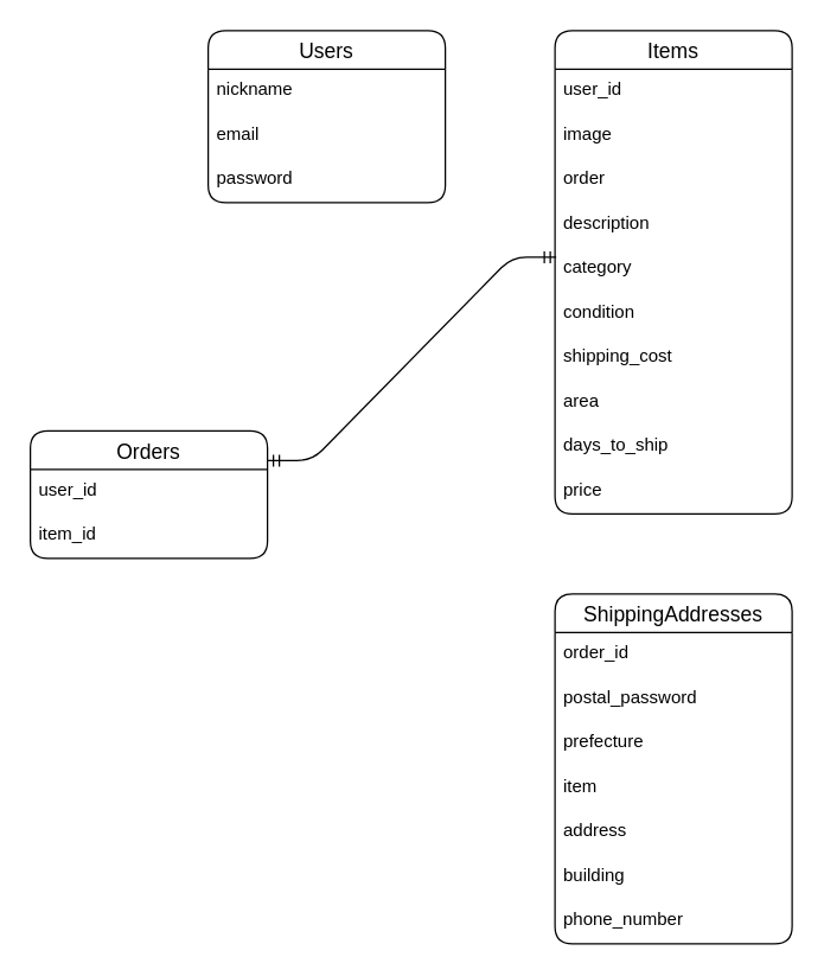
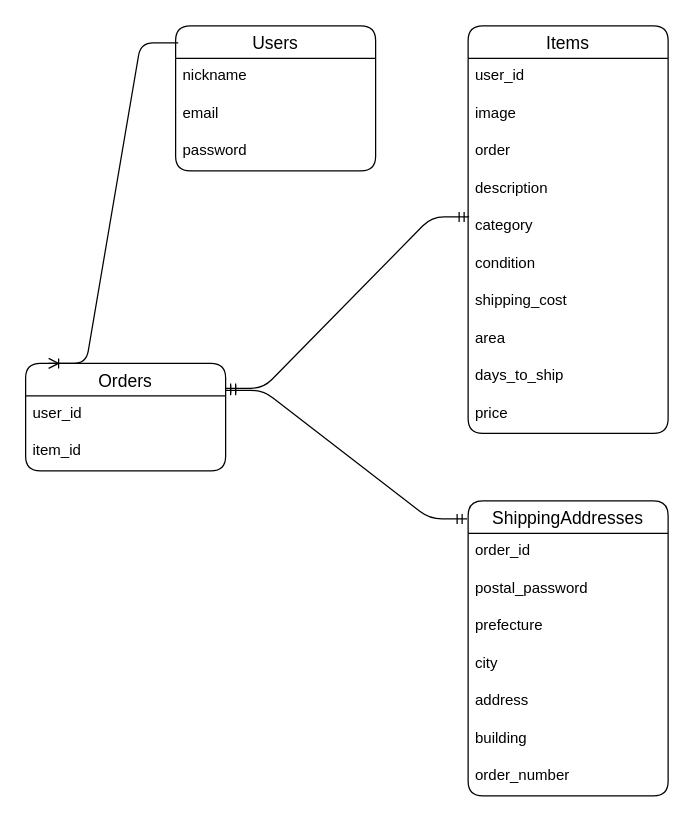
  <mxCell id="0" />
  <mxCell id="1" parent="0" />
  <mxCell id="2" value="Users" style="swimlane;fontStyle=0;childLayout=stackLayout;horizontal=1;startSize=26;horizontalStack=0;resizeParent=1;resizeParentMax=0;resizeLast=0;collapsible=1;marginBottom=0;align=center;fontSize=14;rounded=1;" vertex="1" parent="1"><mxGeometry x="140" y="20" width="160" height="116" as="geometry" /></mxCell>
  <mxCell id="3" value="nickname" style="text;strokeColor=none;fillColor=none;spacingLeft=4;spacingRight=4;overflow=hidden;rotatable=0;points=[[0,0.5],[1,0.5]];portConstraint=eastwest;fontSize=12;rounded=1;" vertex="1" parent="2"><mxGeometry y="26" width="160" height="30" as="geometry" /></mxCell>
  <mxCell id="4" value="email" style="text;strokeColor=none;fillColor=none;spacingLeft=4;spacingRight=4;overflow=hidden;rotatable=0;points=[[0,0.5],[1,0.5]];portConstraint=eastwest;fontSize=12;rounded=1;" vertex="1" parent="2"><mxGeometry y="56" width="160" height="30" as="geometry" /></mxCell>
  <mxCell id="5" value="password" style="text;strokeColor=none;fillColor=none;spacingLeft=4;spacingRight=4;overflow=hidden;rotatable=0;points=[[0,0.5],[1,0.5]];portConstraint=eastwest;fontSize=12;rounded=1;" vertex="1" parent="2"><mxGeometry y="86" width="160" height="30" as="geometry" /></mxCell>
  <mxCell id="6" value="Items" style="swimlane;fontStyle=0;childLayout=stackLayout;horizontal=1;startSize=26;horizontalStack=0;resizeParent=1;resizeParentMax=0;resizeLast=0;collapsible=1;marginBottom=0;align=center;fontSize=14;rounded=1;" vertex="1" parent="1"><mxGeometry x="374" y="20" width="160" height="326" as="geometry" /></mxCell>
  <mxCell id="7" value="user_id" style="text;strokeColor=none;fillColor=none;spacingLeft=4;spacingRight=4;overflow=hidden;rotatable=0;points=[[0,0.5],[1,0.5]];portConstraint=eastwest;fontSize=12;rounded=1;" vertex="1" parent="6"><mxGeometry y="26" width="160" height="30" as="geometry" /></mxCell>
  <mxCell id="8" value="image" style="text;strokeColor=none;fillColor=none;spacingLeft=4;spacingRight=4;overflow=hidden;rotatable=0;points=[[0,0.5],[1,0.5]];portConstraint=eastwest;fontSize=12;rounded=1;" vertex="1" parent="6"><mxGeometry y="56" width="160" height="30" as="geometry" /></mxCell>
  <mxCell id="9" value="order" style="text;strokeColor=none;fillColor=none;spacingLeft=4;spacingRight=4;overflow=hidden;rotatable=0;points=[[0,0.5],[1,0.5]];portConstraint=eastwest;fontSize=12;rounded=1;" vertex="1" parent="6"><mxGeometry y="86" width="160" height="30" as="geometry" /></mxCell>
  <mxCell id="10" value="description" style="text;strokeColor=none;fillColor=none;spacingLeft=4;spacingRight=4;overflow=hidden;rotatable=0;points=[[0,0.5],[1,0.5]];portConstraint=eastwest;fontSize=12;rounded=1;" vertex="1" parent="6"><mxGeometry y="116" width="160" height="30" as="geometry" /></mxCell>
  <mxCell id="11" value="category" style="text;strokeColor=none;fillColor=none;spacingLeft=4;spacingRight=4;overflow=hidden;rotatable=0;points=[[0,0.5],[1,0.5]];portConstraint=eastwest;fontSize=12;rounded=1;" vertex="1" parent="6"><mxGeometry y="146" width="160" height="30" as="geometry" /></mxCell>
  <mxCell id="12" value="condition" style="text;strokeColor=none;fillColor=none;spacingLeft=4;spacingRight=4;overflow=hidden;rotatable=0;points=[[0,0.5],[1,0.5]];portConstraint=eastwest;fontSize=12;rounded=1;" vertex="1" parent="6"><mxGeometry y="176" width="160" height="30" as="geometry" /></mxCell>
  <mxCell id="13" value="shipping_cost" style="text;strokeColor=none;fillColor=none;spacingLeft=4;spacingRight=4;overflow=hidden;rotatable=0;points=[[0,0.5],[1,0.5]];portConstraint=eastwest;fontSize=12;rounded=1;" vertex="1" parent="6"><mxGeometry y="206" width="160" height="30" as="geometry" /></mxCell>
  <mxCell id="14" value="area" style="text;strokeColor=none;fillColor=none;spacingLeft=4;spacingRight=4;overflow=hidden;rotatable=0;points=[[0,0.5],[1,0.5]];portConstraint=eastwest;fontSize=12;rounded=1;" vertex="1" parent="6"><mxGeometry y="236" width="160" height="30" as="geometry" /></mxCell>
  <mxCell id="15" value="days_to_ship" style="text;strokeColor=none;fillColor=none;spacingLeft=4;spacingRight=4;overflow=hidden;rotatable=0;points=[[0,0.5],[1,0.5]];portConstraint=eastwest;fontSize=12;rounded=1;" vertex="1" parent="6"><mxGeometry y="266" width="160" height="30" as="geometry" /></mxCell>
  <mxCell id="16" value="price" style="text;strokeColor=none;fillColor=none;spacingLeft=4;spacingRight=4;overflow=hidden;rotatable=0;points=[[0,0.5],[1,0.5]];portConstraint=eastwest;fontSize=12;rounded=1;" vertex="1" parent="6"><mxGeometry y="296" width="160" height="30" as="geometry" /></mxCell>
  <mxCell id="17" value="Orders" style="swimlane;fontStyle=0;childLayout=stackLayout;horizontal=1;startSize=26;horizontalStack=0;resizeParent=1;resizeParentMax=0;resizeLast=0;collapsible=1;marginBottom=0;align=center;fontSize=14;rounded=1;" vertex="1" parent="1"><mxGeometry x="20" y="290" width="160" height="86" as="geometry" /></mxCell>
  <mxCell id="18" value="user_id" style="text;strokeColor=none;fillColor=none;spacingLeft=4;spacingRight=4;overflow=hidden;rotatable=0;points=[[0,0.5],[1,0.5]];portConstraint=eastwest;fontSize=12;rounded=1;" vertex="1" parent="17"><mxGeometry y="26" width="160" height="30" as="geometry" /></mxCell>
  <mxCell id="19" value="item_id" style="text;strokeColor=none;fillColor=none;spacingLeft=4;spacingRight=4;overflow=hidden;rotatable=0;points=[[0,0.5],[1,0.5]];portConstraint=eastwest;fontSize=12;rounded=1;" vertex="1" parent="17"><mxGeometry y="56" width="160" height="30" as="geometry" /></mxCell>
  <mxCell id="20" value="ShippingAddresses" style="swimlane;fontStyle=0;childLayout=stackLayout;horizontal=1;startSize=26;horizontalStack=0;resizeParent=1;resizeParentMax=0;resizeLast=0;collapsible=1;marginBottom=0;align=center;fontSize=14;rounded=1;" vertex="1" parent="1"><mxGeometry x="374" y="400" width="160" height="236" as="geometry" /></mxCell>
  <mxCell id="21" value="order_id" style="text;strokeColor=none;fillColor=none;spacingLeft=4;spacingRight=4;overflow=hidden;rotatable=0;points=[[0,0.5],[1,0.5]];portConstraint=eastwest;fontSize=12;rounded=1;" vertex="1" parent="20"><mxGeometry y="26" width="160" height="30" as="geometry" /></mxCell>
  <mxCell id="22" value="postal_password" style="text;strokeColor=none;fillColor=none;spacingLeft=4;spacingRight=4;overflow=hidden;rotatable=0;points=[[0,0.5],[1,0.5]];portConstraint=eastwest;fontSize=12;rounded=1;" vertex="1" parent="20"><mxGeometry y="56" width="160" height="30" as="geometry" /></mxCell>
  <mxCell id="23" value="prefecture" style="text;strokeColor=none;fillColor=none;spacingLeft=4;spacingRight=4;overflow=hidden;rotatable=0;points=[[0,0.5],[1,0.5]];portConstraint=eastwest;fontSize=12;rounded=1;" vertex="1" parent="20"><mxGeometry y="86" width="160" height="30" as="geometry" /></mxCell>
- <mxCell id="24" value="item" style="text;strokeColor=none;fillColor=none;spacingLeft=4;spacingRight=4;overflow=hidden;rotatable=0;points=[[0,0.5],[1,0.5]];portConstraint=eastwest;fontSize=12;rounded=1;" vertex="1" parent="20"><mxGeometry y="116" width="160" height="30" as="geometry" /></mxCell>
+ <mxCell id="24" value="city" style="text;strokeColor=none;fillColor=none;spacingLeft=4;spacingRight=4;overflow=hidden;rotatable=0;points=[[0,0.5],[1,0.5]];portConstraint=eastwest;fontSize=12;rounded=1;" vertex="1" parent="20"><mxGeometry y="116" width="160" height="30" as="geometry" /></mxCell>
  <mxCell id="25" value="address" style="text;strokeColor=none;fillColor=none;spacingLeft=4;spacingRight=4;overflow=hidden;rotatable=0;points=[[0,0.5],[1,0.5]];portConstraint=eastwest;fontSize=12;rounded=1;" vertex="1" parent="20"><mxGeometry y="146" width="160" height="30" as="geometry" /></mxCell>
  <mxCell id="26" value="building" style="text;strokeColor=none;fillColor=none;spacingLeft=4;spacingRight=4;overflow=hidden;rotatable=0;points=[[0,0.5],[1,0.5]];portConstraint=eastwest;fontSize=12;rounded=1;" vertex="1" parent="20"><mxGeometry y="176" width="160" height="30" as="geometry" /></mxCell>
- <mxCell id="27" value="phone_number" style="text;strokeColor=none;fillColor=none;spacingLeft=4;spacingRight=4;overflow=hidden;rotatable=0;points=[[0,0.5],[1,0.5]];portConstraint=eastwest;fontSize=12;rounded=1;" vertex="1" parent="20"><mxGeometry y="206" width="160" height="30" as="geometry" /></mxCell>
+ <mxCell id="27" value="order_number" style="text;strokeColor=none;fillColor=none;spacingLeft=4;spacingRight=4;overflow=hidden;rotatable=0;points=[[0,0.5],[1,0.5]];portConstraint=eastwest;fontSize=12;rounded=1;" vertex="1" parent="20"><mxGeometry y="206" width="160" height="30" as="geometry" /></mxCell>
+ <mxCell id="28" value="" style="edgeStyle=entityRelationEdgeStyle;fontSize=12;html=1;endArrow=ERoneToMany;entryX=0.115;entryY=0;entryDx=0;entryDy=0;rounded=1;entryPerimeter=0;exitX=0.013;exitY=0.117;exitDx=0;exitDy=0;exitPerimeter=0;" edge="1" parent="1" source="2" target="17"><mxGeometry width="100" height="100" relative="1" as="geometry"><mxPoint x="140" y="130" as="sourcePoint" /><mxPoint x="410" y="200" as="targetPoint" /></mxGeometry></mxCell>
+ <mxCell id="29" value="" style="edgeStyle=entityRelationEdgeStyle;fontSize=12;html=1;endArrow=ERmandOne;startArrow=ERmandOne;exitX=1;exitY=0.25;exitDx=0;exitDy=0;entryX=-0.005;entryY=0.061;entryDx=0;entryDy=0;entryPerimeter=0;" edge="1" parent="1" source="17" target="20"><mxGeometry width="100" height="100" relative="1" as="geometry"><mxPoint x="310" y="430" as="sourcePoint" /><mxPoint x="410" y="330" as="targetPoint" /></mxGeometry></mxCell>
  <mxCell id="30" value="" style="edgeStyle=entityRelationEdgeStyle;fontSize=12;html=1;endArrow=ERmandOne;startArrow=ERmandOne;entryX=0.005;entryY=0.227;entryDx=0;entryDy=0;entryPerimeter=0;" edge="1" parent="1" target="11"><mxGeometry width="100" height="100" relative="1" as="geometry"><mxPoint x="180" y="310" as="sourcePoint" /><mxPoint x="383.2" y="424.396" as="targetPoint" /></mxGeometry></mxCell>
